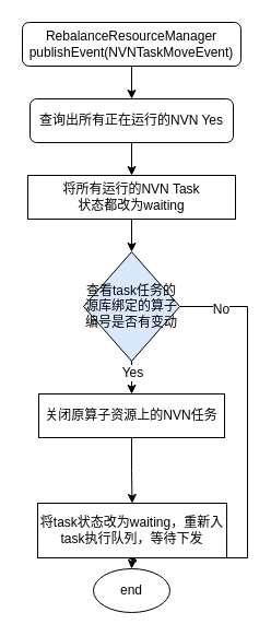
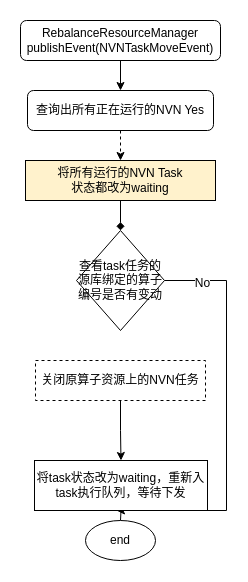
  <mxCell id="0" />
  <mxCell id="1" parent="0" />
  <mxCell id="2" style="edgeStyle=orthogonalEdgeStyle;rounded=0;orthogonalLoop=1;jettySize=auto;html=1;exitX=0.5;exitY=1;exitDx=0;exitDy=0;entryX=0.5;entryY=0;entryDx=0;entryDy=0;fontFamily=Helvetica;fontSize=12;fontColor=default;" edge="1" parent="1" source="3" target="5"><mxGeometry relative="1" as="geometry" /></mxCell>
  <mxCell id="3" value="RebalanceResourceManager&lt;div&gt;publishEvent(NVNTaskMoveEvent)&lt;/div&gt;" style="rounded=1;whiteSpace=wrap;html=1;" vertex="1" parent="1"><mxGeometry x="20" y="20" width="200" height="40" as="geometry" /></mxCell>
- <mxCell id="4" style="edgeStyle=orthogonalEdgeStyle;rounded=0;orthogonalLoop=1;jettySize=auto;html=1;exitX=0.5;exitY=1;exitDx=0;exitDy=0;entryX=0.5;entryY=0;entryDx=0;entryDy=0;fontFamily=Helvetica;fontSize=12;fontColor=default;" edge="1" parent="1" source="5" target="7"><mxGeometry relative="1" as="geometry" /></mxCell>
+ <mxCell id="4" style="edgeStyle=orthogonalEdgeStyle;rounded=0;orthogonalLoop=1;jettySize=auto;html=1;exitX=0.5;exitY=1;exitDx=0;exitDy=0;entryX=0.5;entryY=0;entryDx=0;entryDy=0;fontFamily=Helvetica;fontSize=12;fontColor=default;dashed=1;" edge="1" parent="1" source="5" target="7"><mxGeometry relative="1" as="geometry" /></mxCell>
  <mxCell id="5" value="查询出所有正在运行的NVN Yes" style="rounded=1;whiteSpace=wrap;html=1;" vertex="1" parent="1"><mxGeometry x="27" y="90" width="186" height="40" as="geometry" /></mxCell>
- <mxCell id="6" style="edgeStyle=orthogonalEdgeStyle;rounded=0;orthogonalLoop=1;jettySize=auto;html=1;exitX=0.5;exitY=1;exitDx=0;exitDy=0;entryX=0.5;entryY=0;entryDx=0;entryDy=0;fontFamily=Helvetica;fontSize=12;fontColor=default;" edge="1" parent="1" source="7" target="12"><mxGeometry relative="1" as="geometry" /></mxCell>
- <mxCell id="7" value="将所有运行的NVN Task&lt;div&gt;状态都改为waiting&lt;/div&gt;" style="rounded=0;whiteSpace=wrap;html=1;" vertex="1" parent="1"><mxGeometry x="25" y="160" width="190" height="40" as="geometry" /></mxCell>
- <mxCell id="8" style="edgeStyle=orthogonalEdgeStyle;rounded=0;orthogonalLoop=1;jettySize=auto;html=1;exitX=0.5;exitY=1;exitDx=0;exitDy=0;entryX=0.5;entryY=0;entryDx=0;entryDy=0;fontFamily=Helvetica;fontSize=12;fontColor=default;" edge="1" parent="1" source="12" target="14"><mxGeometry relative="1" as="geometry" /></mxCell>
- <mxCell id="9" value="Yes" style="edgeLabel;html=1;align=center;verticalAlign=middle;resizable=0;points=[];strokeColor=default;fontFamily=Helvetica;fontSize=12;fontColor=default;fillColor=default;" vertex="1" connectable="0" parent="8"><mxGeometry x="-0.133" y="2" relative="1" as="geometry"><mxPoint x="-2" y="-3" as="offset" /></mxGeometry></mxCell>
+ <mxCell id="6" style="edgeStyle=orthogonalEdgeStyle;rounded=0;orthogonalLoop=1;jettySize=auto;html=1;exitX=0.5;exitY=1;exitDx=0;exitDy=0;entryX=0.5;entryY=0;entryDx=0;entryDy=0;fontFamily=Helvetica;fontSize=12;fontColor=default;endArrow=diamond;" edge="1" parent="1" source="7" target="12"><mxGeometry relative="1" as="geometry" /></mxCell>
+ <mxCell id="7" value="将所有运行的NVN Task&lt;div&gt;状态都改为waiting&lt;/div&gt;" style="rounded=0;whiteSpace=wrap;html=1;fillColor=#fff2cc;" vertex="1" parent="1"><mxGeometry x="25" y="160" width="190" height="40" as="geometry" /></mxCell>
  <mxCell id="10" style="edgeStyle=orthogonalEdgeStyle;rounded=0;orthogonalLoop=1;jettySize=auto;html=1;exitX=1;exitY=0.5;exitDx=0;exitDy=0;fontFamily=Helvetica;fontSize=12;fontColor=default;" edge="1" parent="1" source="12"><mxGeometry relative="1" as="geometry"><mxPoint x="116" y="510" as="targetPoint" /><Array as="points"><mxPoint x="226" y="280" /><mxPoint x="226" y="510" /></Array></mxGeometry></mxCell>
  <mxCell id="11" value="No" style="edgeLabel;html=1;align=center;verticalAlign=middle;resizable=0;points=[];strokeColor=default;fontFamily=Helvetica;fontSize=12;fontColor=default;fillColor=default;" vertex="1" connectable="0" parent="10"><mxGeometry x="-0.817" y="-2" relative="1" as="geometry"><mxPoint as="offset" /></mxGeometry></mxCell>
- <mxCell id="12" value="查看task任务的源库绑定的算子编号是否有变动" style="rhombus;whiteSpace=wrap;html=1;fillColor=#dae8fc;" vertex="1" parent="1"><mxGeometry x="76" y="230" width="88" height="100" as="geometry" /></mxCell>
+ <mxCell id="12" value="查看task任务的源库绑定的算子编号是否有变动" style="rhombus;whiteSpace=wrap;html=1;" vertex="1" parent="1"><mxGeometry x="76" y="230" width="88" height="100" as="geometry" /></mxCell>
  <mxCell id="13" style="edgeStyle=orthogonalEdgeStyle;rounded=0;orthogonalLoop=1;jettySize=auto;html=1;exitX=0.5;exitY=1;exitDx=0;exitDy=0;entryX=0.5;entryY=0;entryDx=0;entryDy=0;fontFamily=Helvetica;fontSize=12;fontColor=default;" edge="1" parent="1" source="14" target="16"><mxGeometry relative="1" as="geometry" /></mxCell>
- <mxCell id="14" value="关闭原算子资源上的NVN任务" style="whiteSpace=wrap;html=1;backgroundOutline=1;" vertex="1" parent="1"><mxGeometry x="35" y="360" width="170" height="40" as="geometry" /></mxCell>
- <mxCell id="15" style="edgeStyle=orthogonalEdgeStyle;rounded=0;orthogonalLoop=1;jettySize=auto;html=1;exitX=0.5;exitY=1;exitDx=0;exitDy=0;entryX=0.5;entryY=0;entryDx=0;entryDy=0;fontFamily=Helvetica;fontSize=12;fontColor=default;" edge="1" parent="1" source="16" target="17"><mxGeometry relative="1" as="geometry" /></mxCell>
+ <mxCell id="14" value="关闭原算子资源上的NVN任务" style="whiteSpace=wrap;html=1;backgroundOutline=1;dashed=1;" vertex="1" parent="1"><mxGeometry x="35" y="360" width="170" height="40" as="geometry" /></mxCell>
+ <mxCell id="15" style="edgeStyle=orthogonalEdgeStyle;rounded=0;orthogonalLoop=1;jettySize=auto;html=1;exitX=0.5;exitY=1;exitDx=0;exitDy=0;entryX=0.5;entryY=0;entryDx=0;entryDy=0;fontFamily=Helvetica;fontSize=12;fontColor=default;endArrow=none;" edge="1" parent="1" source="16" target="17"><mxGeometry relative="1" as="geometry" /></mxCell>
  <mxCell id="16" value="将task状态改为waiting，重新入task执行队列，等待下发" style="rounded=0;whiteSpace=wrap;html=1;" vertex="1" parent="1"><mxGeometry x="34" y="460" width="173" height="50" as="geometry" /></mxCell>
  <mxCell id="17" value="end" style="ellipse;whiteSpace=wrap;html=1;strokeColor=default;align=center;verticalAlign=middle;fontFamily=Helvetica;fontSize=12;fontColor=default;fillColor=default;" vertex="1" parent="1"><mxGeometry x="85" y="520" width="70" height="40" as="geometry" /></mxCell>
